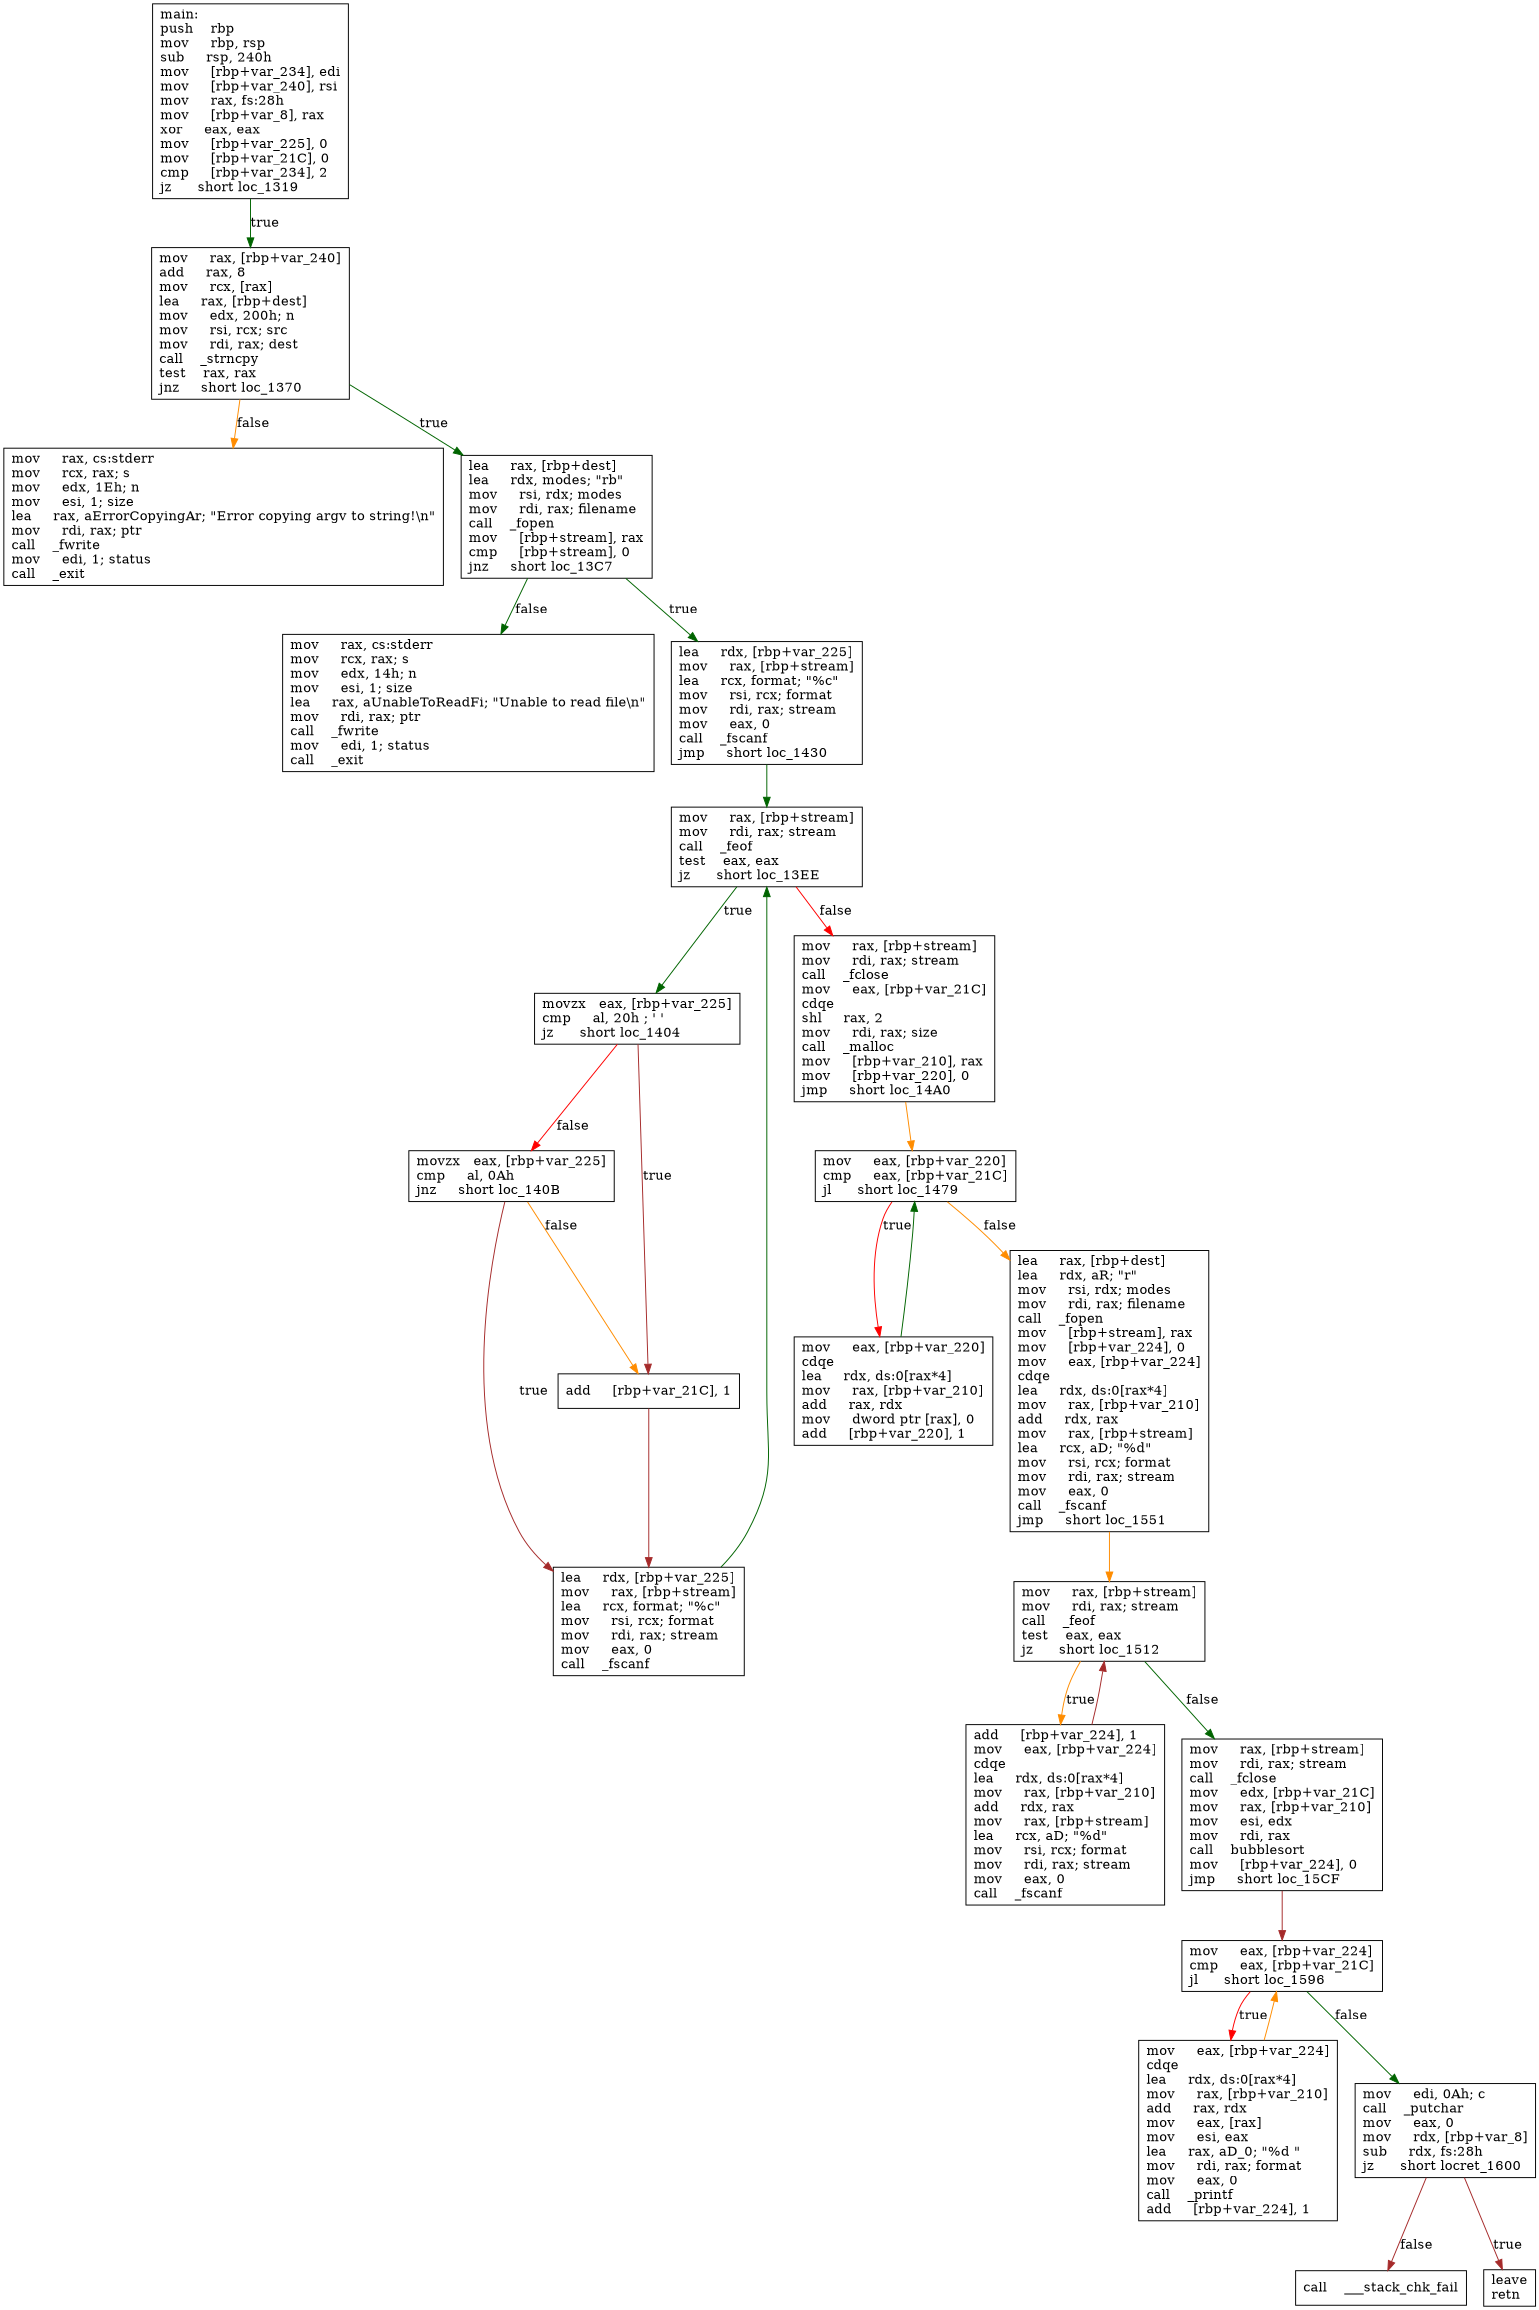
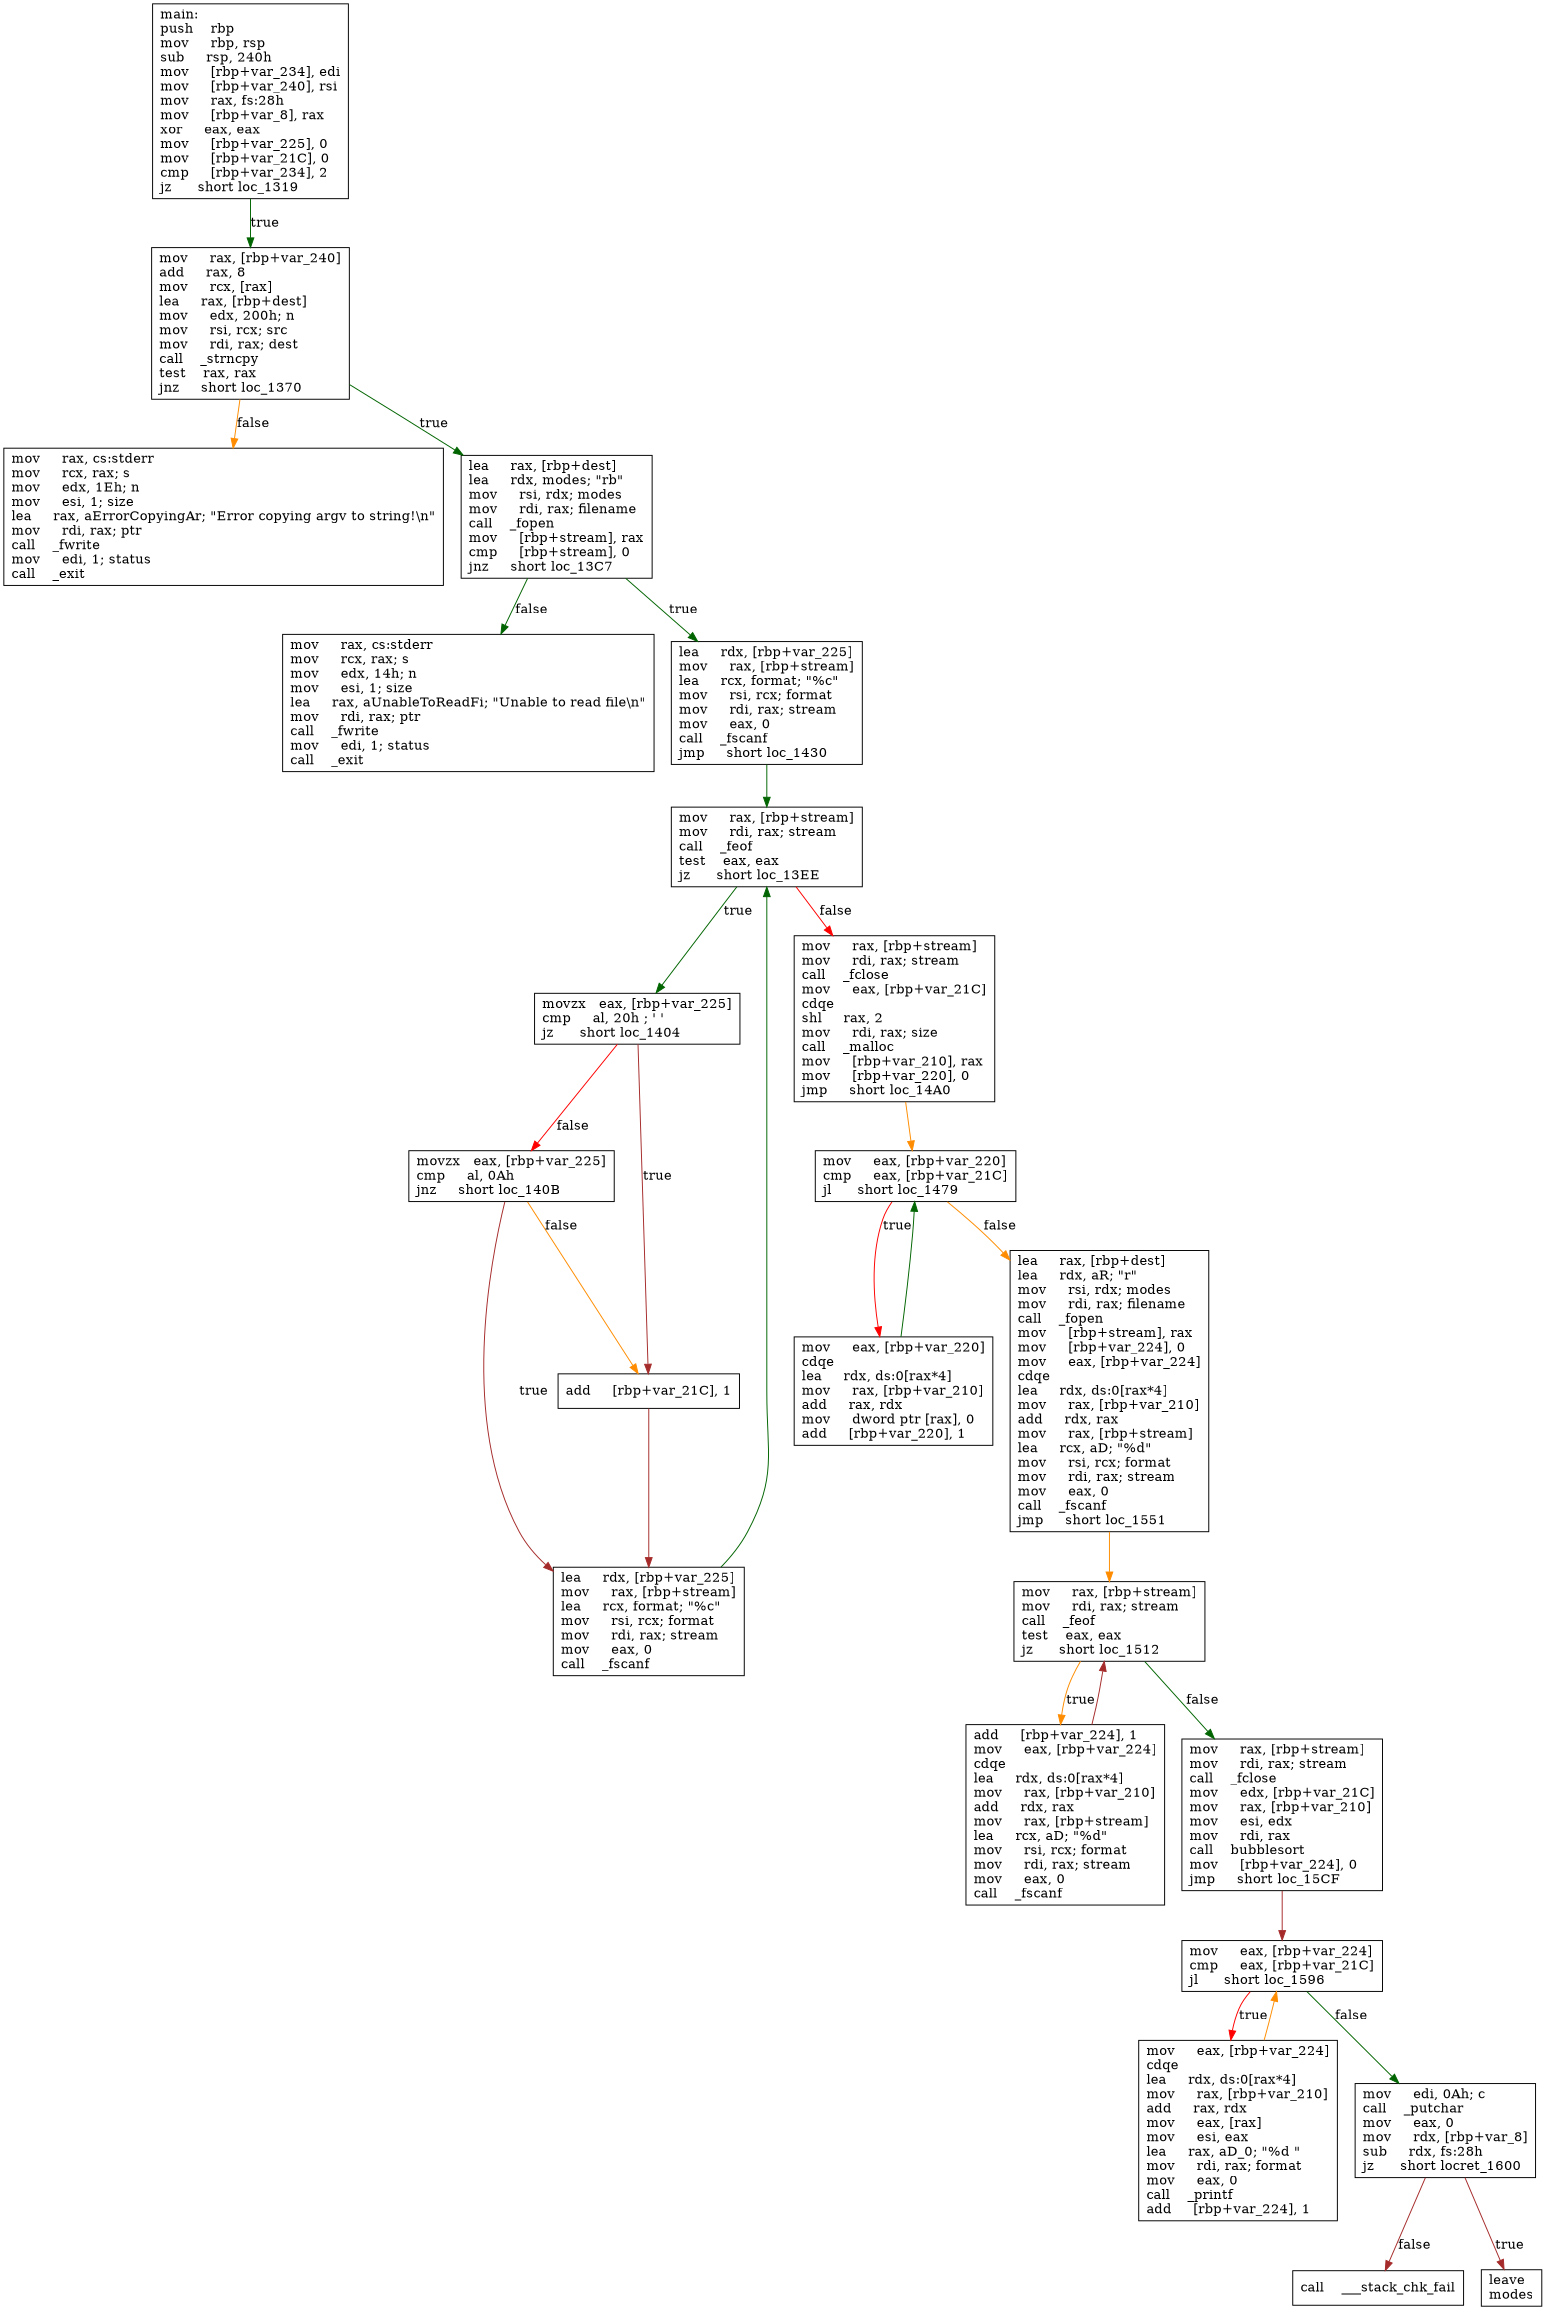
  digraph {
    node [shape=box]
    edge [color=darkgreen]
    n1 [label="main:\lpush    rbp\lmov     rbp, rsp\lsub     rsp, 240h\lmov     [rbp+var_234], edi\lmov     [rbp+var_240], rsi\lmov     rax, fs:28h\lmov     [rbp+var_8], rax\lxor     eax, eax\lmov     [rbp+var_225], 0\lmov     [rbp+var_21C], 0\lcmp     [rbp+var_234], 2\ljz      short loc_1319\l"]
    n2 [label="mov     rax, [rbp+var_240]\ladd     rax, 8\lmov     rcx, [rax]\llea     rax, [rbp+dest]\lmov     edx, 200h; n\lmov     rsi, rcx; src\lmov     rdi, rax; dest\lcall    _strncpy\ltest    rax, rax\ljnz     short loc_1370\l"]
    n3 [label="mov     rax, cs:stderr\lmov     rcx, rax; s\lmov     edx, 1Eh; n\lmov     esi, 1; size\llea     rax, aErrorCopyingAr; \"Error copying argv to string!\\n\"\lmov     rdi, rax; ptr\lcall    _fwrite\lmov     edi, 1; status\lcall    _exit\l"]
    n4 [label="lea     rax, [rbp+dest]\llea     rdx, modes; \"rb\"\lmov     rsi, rdx; modes\lmov     rdi, rax; filename\lcall    _fopen\lmov     [rbp+stream], rax\lcmp     [rbp+stream], 0\ljnz     short loc_13C7\l"]
    n5 [label="mov     rax, cs:stderr\lmov     rcx, rax; s\lmov     edx, 14h; n\lmov     esi, 1; size\llea     rax, aUnableToReadFi; \"Unable to read file\\n\"\lmov     rdi, rax; ptr\lcall    _fwrite\lmov     edi, 1; status\lcall    _exit\l"]
    n6 [label="lea     rdx, [rbp+var_225]\lmov     rax, [rbp+stream]\llea     rcx, format; \"%c\"\lmov     rsi, rcx; format\lmov     rdi, rax; stream\lmov     eax, 0\lcall    _fscanf\ljmp     short loc_1430\l"]
    n7 [label="mov     rax, [rbp+stream]\lmov     rdi, rax; stream\lcall    _feof\ltest    eax, eax\ljz      short loc_13EE\l"]
    n8 [label="movzx   eax, [rbp+var_225]\lcmp     al, 20h ; ' '\ljz      short loc_1404\l"]
    n9 [label="mov     rax, [rbp+stream]\lmov     rdi, rax; stream\lcall    _fclose\lmov     eax, [rbp+var_21C]\lcdqe\lshl     rax, 2\lmov     rdi, rax; size\lcall    _malloc\lmov     [rbp+var_210], rax\lmov     [rbp+var_220], 0\ljmp     short loc_14A0\l"]
    n10 [label="movzx   eax, [rbp+var_225]\lcmp     al, 0Ah\ljnz     short loc_140B\l"]
    n11 [label="add     [rbp+var_21C], 1\l"]
    n12 [label="lea     rdx, [rbp+var_225]\lmov     rax, [rbp+stream]\llea     rcx, format; \"%c\"\lmov     rsi, rcx; format\lmov     rdi, rax; stream\lmov     eax, 0\lcall    _fscanf\l"]
    n13 [label="mov     eax, [rbp+var_220]\lcmp     eax, [rbp+var_21C]\ljl      short loc_1479\l"]
    n14 [label="mov     eax, [rbp+var_220]\lcdqe\llea     rdx, ds:0[rax*4]\lmov     rax, [rbp+var_210]\ladd     rax, rdx\lmov     dword ptr [rax], 0\ladd     [rbp+var_220], 1\l"]
    n15 [label="lea     rax, [rbp+dest]\llea     rdx, aR; \"r\"\lmov     rsi, rdx; modes\lmov     rdi, rax; filename\lcall    _fopen\lmov     [rbp+stream], rax\lmov     [rbp+var_224], 0\lmov     eax, [rbp+var_224]\lcdqe\llea     rdx, ds:0[rax*4]\lmov     rax, [rbp+var_210]\ladd     rdx, rax\lmov     rax, [rbp+stream]\llea     rcx, aD; \"%d\"\lmov     rsi, rcx; format\lmov     rdi, rax; stream\lmov     eax, 0\lcall    _fscanf\ljmp     short loc_1551\l"]
    n16 [label="mov     rax, [rbp+stream]\lmov     rdi, rax; stream\lcall    _feof\ltest    eax, eax\ljz      short loc_1512\l"]
    n17 [label="add     [rbp+var_224], 1\lmov     eax, [rbp+var_224]\lcdqe\llea     rdx, ds:0[rax*4]\lmov     rax, [rbp+var_210]\ladd     rdx, rax\lmov     rax, [rbp+stream]\llea     rcx, aD; \"%d\"\lmov     rsi, rcx; format\lmov     rdi, rax; stream\lmov     eax, 0\lcall    _fscanf\l"]
    n18 [label="mov     rax, [rbp+stream]\lmov     rdi, rax; stream\lcall    _fclose\lmov     edx, [rbp+var_21C]\lmov     rax, [rbp+var_210]\lmov     esi, edx\lmov     rdi, rax\lcall    bubblesort\lmov     [rbp+var_224], 0\ljmp     short loc_15CF\l"]
    n19 [label="mov     eax, [rbp+var_224]\lcmp     eax, [rbp+var_21C]\ljl      short loc_1596\l"]
    n20 [label="mov     eax, [rbp+var_224]\lcdqe\llea     rdx, ds:0[rax*4]\lmov     rax, [rbp+var_210]\ladd     rax, rdx\lmov     eax, [rax]\lmov     esi, eax\llea     rax, aD_0; \"%d \"\lmov     rdi, rax; format\lmov     eax, 0\lcall    _printf\ladd     [rbp+var_224], 1\l"]
    n21 [label="mov     edi, 0Ah; c\lcall    _putchar\lmov     eax, 0\lmov     rdx, [rbp+var_8]\lsub     rdx, fs:28h\ljz      short locret_1600\l"]
    n22 [label="call    ___stack_chk_fail\l"]
-   n23 [label="leave\lretn\l"]
+   n23 [label="leave\lmodes\l"]
    n1 -> n2 [label=true]
    n2 -> n3 [color=darkorange label=false]
    n2 -> n4 [label=true]
    n4 -> n5 [label=false]
    n4 -> n6 [label=true]
    n6 -> n7
    n7 -> n8 [label=true]
    n7 -> n9 [color=red label=false]
    n8 -> n10 [color=red label=false]
    n8 -> n11 [color=brown label=true]
    n9 -> n13 [color=darkorange]
    n10 -> n11 [color=darkorange label=false]
    n10 -> n12 [color=brown label=true]
    n11 -> n12 [color=brown]
    n12 -> n7
    n13 -> n14 [color=red label=true]
    n13 -> n15 [color=darkorange label=false]
    n14 -> n13
    n15 -> n16 [color=darkorange]
    n16 -> n17 [color=darkorange label=true]
    n16 -> n18 [label=false]
    n17 -> n16 [color=brown]
    n18 -> n19 [color=brown]
    n19 -> n20 [color=red label=true]
    n19 -> n21 [label=false]
    n20 -> n19 [color=darkorange]
    n21 -> n22 [color=brown label=false]
    n21 -> n23 [color=brown label=true]
  }
